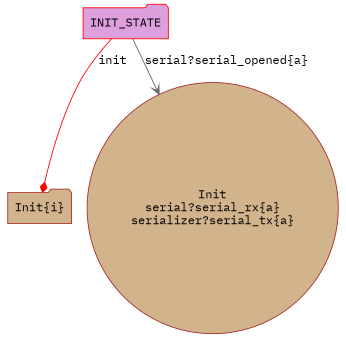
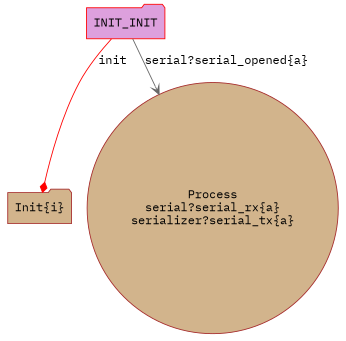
  digraph {
    fontname="IBM Plex Mono"
    rankdir=TB
    node [color=brown fillcolor=tan fontname="IBM Plex Mono" shape=folder style=filled]
    edge [fontname="IBM Plex Mono"]
-   INIT_STATE [color=red fillcolor=plum]
+   INIT_STATE [color=red fillcolor=plum label=INIT_INIT]
    n2 [label="Init{i}"]
-   n3 [label="Init\nserial?serial_rx{a}\nserializer?serial_tx{a}" shape=circle]
+   n3 [label="Process\nserial?serial_rx{a}\nserializer?serial_tx{a}" shape=circle]
    INIT_STATE -> n2 [arrowhead=diamond color=red label=init]
    INIT_STATE -> n3 [arrowhead=vee color=gray40 label="serial?serial_opened{a}"]
  }
